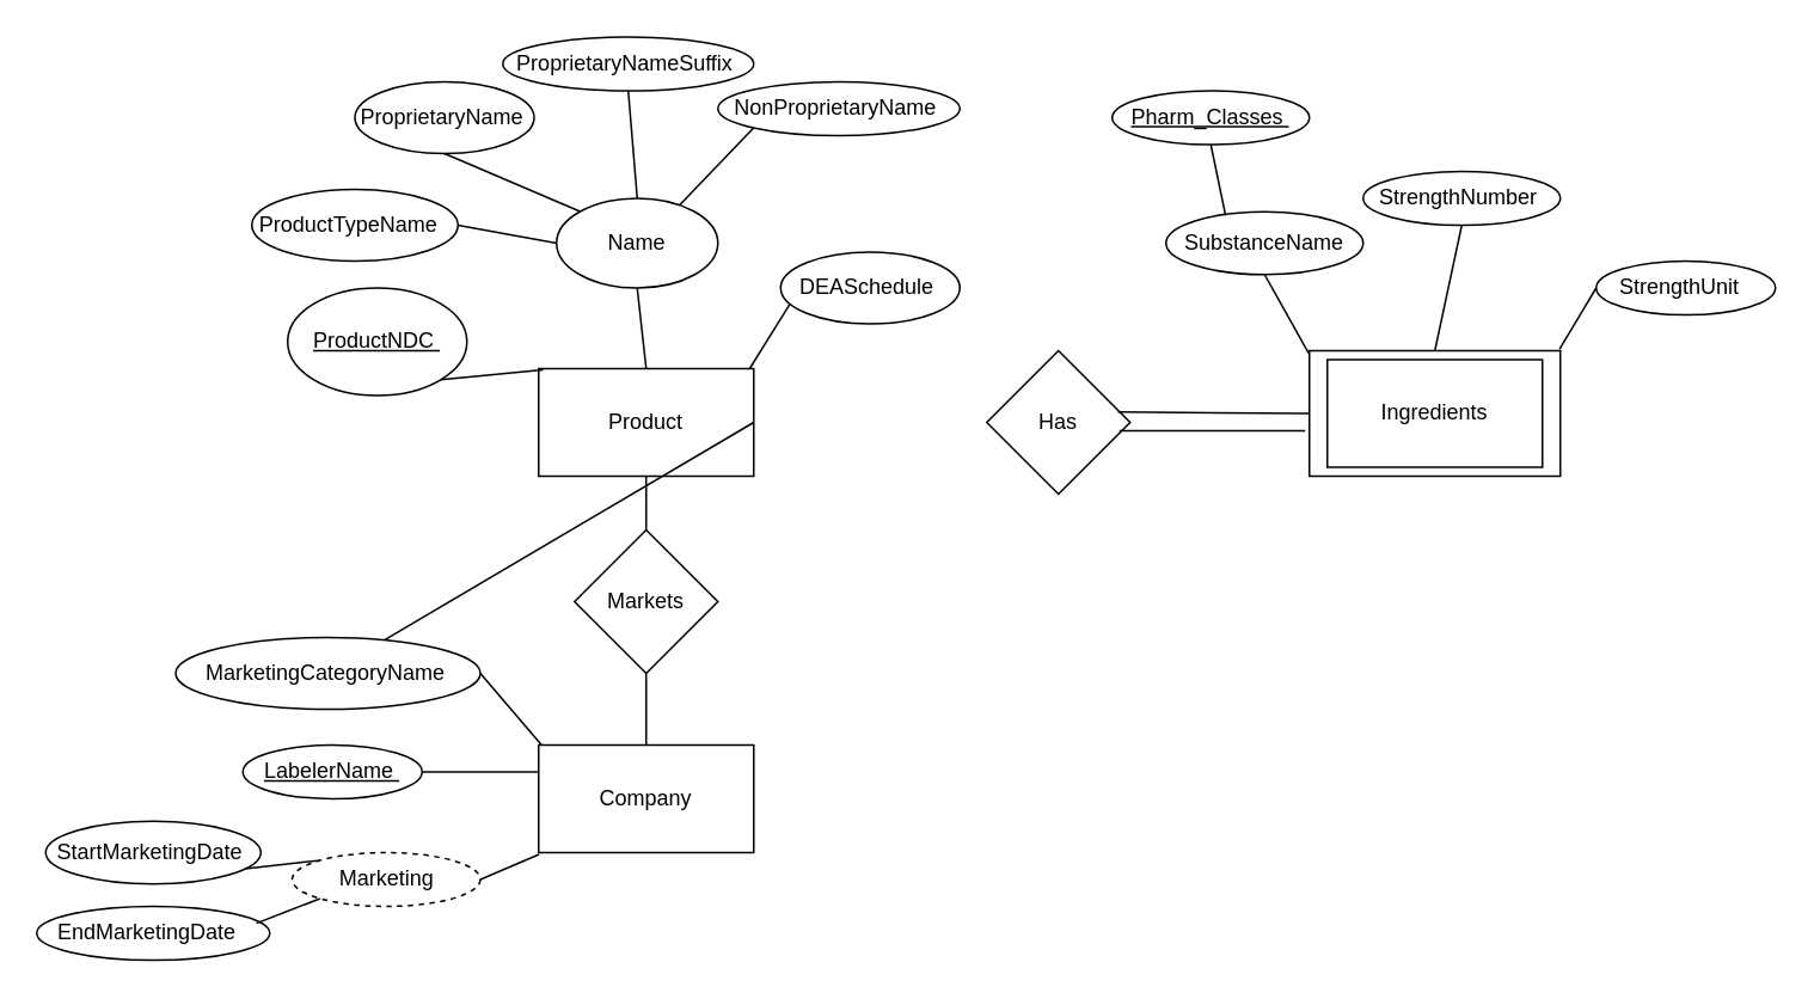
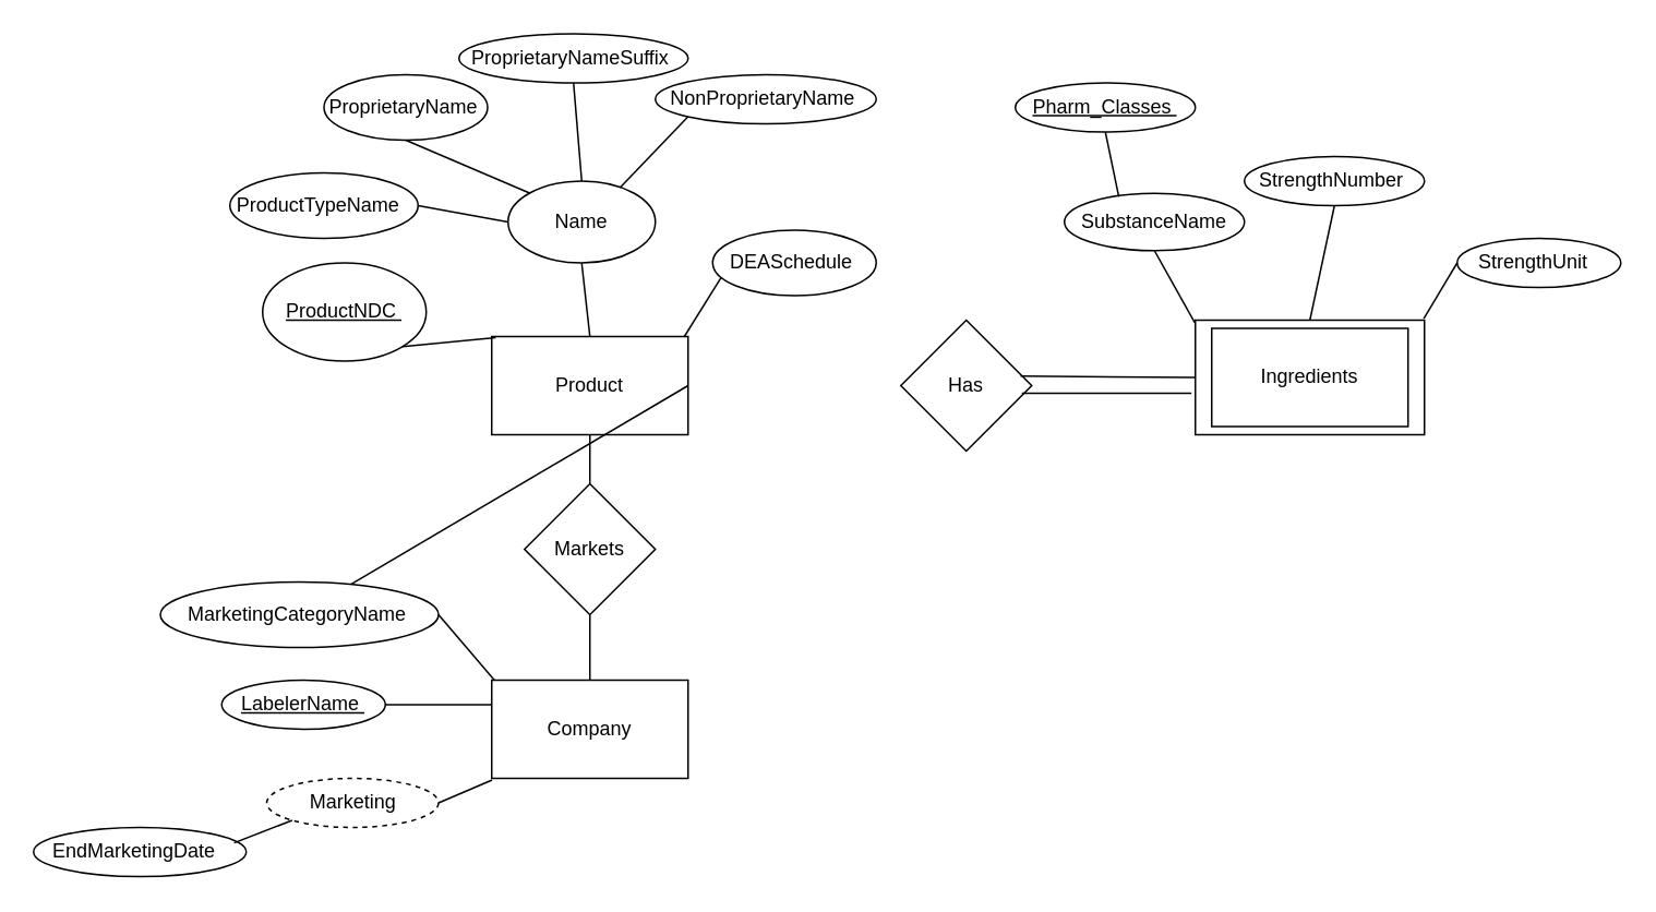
  <mxCell id="0" />
  <mxCell id="1" parent="0" />
  <mxCell id="2" value="Product" style="rounded=0;whiteSpace=wrap;html=1;" vertex="1" parent="1"><mxGeometry x="300" y="205" width="120" height="60" as="geometry" /></mxCell>
  <mxCell id="3" value="&lt;u&gt;ProductNDC&amp;nbsp;&lt;/u&gt;" style="ellipse;whiteSpace=wrap;html=1;" vertex="1" parent="1"><mxGeometry y="160" width="100" height="60" as="geometry" x="160" /></mxCell>
  <mxCell id="4" value="" style="endArrow=none;html=1;entryX=0.02;entryY=0.01;entryDx=0;entryDy=0;entryPerimeter=0;exitX=1;exitY=1;exitDx=0;exitDy=0;" edge="1" parent="1" source="3" target="2"><mxGeometry width="50" height="50" relative="1" as="geometry"><mxPoint x="320" y="110" as="sourcePoint" /><mxPoint x="370" y="60" as="targetPoint" /></mxGeometry></mxCell>
  <mxCell id="5" value="Name" style="ellipse;whiteSpace=wrap;html=1;" vertex="1" parent="1"><mxGeometry x="310" y="110" width="90" height="50" as="geometry" /></mxCell>
  <mxCell id="6" value="" style="endArrow=none;html=1;exitX=0.5;exitY=0;exitDx=0;exitDy=0;entryX=0.5;entryY=1;entryDx=0;entryDy=0;" edge="1" parent="1" source="2" target="5"><mxGeometry width="50" height="50" relative="1" as="geometry"><mxPoint x="480" y="145" as="sourcePoint" /><mxPoint x="530" y="95" as="targetPoint" /></mxGeometry></mxCell>
  <mxCell id="7" value="ProductTypeName&amp;nbsp;&amp;nbsp;" style="ellipse;whiteSpace=wrap;html=1;" vertex="1" parent="1"><mxGeometry x="140" y="105" width="115" height="40" as="geometry" /></mxCell>
  <mxCell id="8" value="ProprietaryName&amp;nbsp;" style="ellipse;whiteSpace=wrap;html=1;" vertex="1" parent="1"><mxGeometry x="197.5" y="45" width="100" height="40" as="geometry" /></mxCell>
  <mxCell id="9" value="ProprietaryNameSuffix&amp;nbsp;" style="ellipse;whiteSpace=wrap;html=1;" vertex="1" parent="1"><mxGeometry x="280" y="20" width="140" height="30" as="geometry" /></mxCell>
  <mxCell id="10" value="NonProprietaryName&amp;nbsp;" style="ellipse;whiteSpace=wrap;html=1;" vertex="1" parent="1"><mxGeometry x="400" y="45" width="135" height="30" as="geometry" /></mxCell>
  <mxCell id="11" value="" style="endArrow=none;html=1;entryX=1;entryY=0.5;entryDx=0;entryDy=0;exitX=0;exitY=0.5;exitDx=0;exitDy=0;" edge="1" parent="1" source="5" target="7"><mxGeometry width="50" height="50" relative="1" as="geometry"><mxPoint x="190" y="345" as="sourcePoint" /><mxPoint x="240" y="295" as="targetPoint" /></mxGeometry></mxCell>
  <mxCell id="12" value="" style="endArrow=none;html=1;entryX=0.5;entryY=1;entryDx=0;entryDy=0;exitX=0;exitY=0;exitDx=0;exitDy=0;" edge="1" parent="1" source="5" target="8"><mxGeometry width="50" height="50" relative="1" as="geometry"><mxPoint x="190" y="345" as="sourcePoint" /><mxPoint x="240" y="295" as="targetPoint" /></mxGeometry></mxCell>
  <mxCell id="13" value="" style="endArrow=none;html=1;entryX=0.5;entryY=1;entryDx=0;entryDy=0;exitX=0.5;exitY=0;exitDx=0;exitDy=0;" edge="1" parent="1" source="5" target="9"><mxGeometry width="50" height="50" relative="1" as="geometry"><mxPoint x="450" y="155" as="sourcePoint" /><mxPoint x="500" y="105" as="targetPoint" /></mxGeometry></mxCell>
  <mxCell id="14" value="" style="endArrow=none;html=1;entryX=0;entryY=1;entryDx=0;entryDy=0;exitX=0.76;exitY=0.08;exitDx=0;exitDy=0;exitPerimeter=0;" edge="1" parent="1" source="5" target="10"><mxGeometry width="50" height="50" relative="1" as="geometry"><mxPoint x="427.5" y="185" as="sourcePoint" /><mxPoint x="477.5" y="135" as="targetPoint" /></mxGeometry></mxCell>
  <mxCell id="15" value="Has" style="rhombus;whiteSpace=wrap;html=1;" vertex="1" parent="1"><mxGeometry x="550" y="195" width="80" height="80" as="geometry" /></mxCell>
  <mxCell id="16" value="" style="endArrow=none;html=1;exitX=1;exitY=0.5;exitDx=0;exitDy=0;" edge="1" parent="1" source="2" target="39"><mxGeometry width="50" height="50" relative="1" as="geometry"><mxPoint x="460" y="300" as="sourcePoint" /><mxPoint x="510" y="250" as="targetPoint" /></mxGeometry></mxCell>
  <mxCell id="17" value="SubstanceName" style="ellipse;whiteSpace=wrap;html=1;" vertex="1" parent="1"><mxGeometry x="650" y="117.5" width="110" height="35" as="geometry" /></mxCell>
  <mxCell id="18" value="StrengthNumber&amp;nbsp;" style="ellipse;whiteSpace=wrap;html=1;" vertex="1" parent="1"><mxGeometry x="760" y="95" width="110" height="30" as="geometry" /></mxCell>
  <mxCell id="19" value="" style="group" vertex="1" connectable="0" parent="1"><mxGeometry x="730" y="195" width="140" height="70" as="geometry" /></mxCell>
  <mxCell id="20" value="" style="rounded=0;whiteSpace=wrap;html=1;" vertex="1" parent="19"><mxGeometry width="140" height="70" as="geometry" /></mxCell>
  <mxCell id="21" value="&lt;span style=&quot;white-space: normal&quot;&gt;Ingredients&lt;/span&gt;" style="rounded=0;whiteSpace=wrap;html=1;" vertex="1" parent="19"><mxGeometry x="10" y="5" width="120" height="60" as="geometry" /></mxCell>
  <mxCell id="22" value="" style="endArrow=none;html=1;entryX=0.925;entryY=0.558;entryDx=0;entryDy=0;entryPerimeter=0;exitX=-0.017;exitY=0.637;exitDx=0;exitDy=0;exitPerimeter=0;" edge="1" parent="1" source="20" target="15"><mxGeometry width="50" height="50" relative="1" as="geometry"><mxPoint x="730" y="240" as="sourcePoint" /><mxPoint x="660" y="295" as="targetPoint" /></mxGeometry></mxCell>
  <mxCell id="23" value="" style="endArrow=none;html=1;entryX=0;entryY=0.5;entryDx=0;entryDy=0;exitX=0.915;exitY=0.428;exitDx=0;exitDy=0;exitPerimeter=0;" edge="1" parent="1" source="15" target="20"><mxGeometry width="50" height="50" relative="1" as="geometry"><mxPoint x="650" y="220" as="sourcePoint" /><mxPoint x="700" y="170" as="targetPoint" /></mxGeometry></mxCell>
  <mxCell id="24" value="DEASchedule&amp;nbsp;" style="ellipse;whiteSpace=wrap;html=1;" vertex="1" parent="1"><mxGeometry x="435" y="140" width="100" height="40" as="geometry" /></mxCell>
  <mxCell id="25" value="" style="endArrow=none;html=1;entryX=0.05;entryY=0.73;entryDx=0;entryDy=0;entryPerimeter=0;exitX=0.98;exitY=0.003;exitDx=0;exitDy=0;exitPerimeter=0;" edge="1" parent="1" source="2" target="24"><mxGeometry width="50" height="50" relative="1" as="geometry"><mxPoint x="140" y="345" as="sourcePoint" /><mxPoint x="190" y="295" as="targetPoint" /></mxGeometry></mxCell>
  <mxCell id="26" value="StrengthUnit&amp;nbsp;&amp;nbsp;" style="ellipse;whiteSpace=wrap;html=1;" vertex="1" parent="1"><mxGeometry x="890" y="145" width="100" height="30" as="geometry" /></mxCell>
  <mxCell id="27" value="" style="endArrow=none;html=1;entryX=-0.003;entryY=0.02;entryDx=0;entryDy=0;entryPerimeter=0;exitX=0.5;exitY=1;exitDx=0;exitDy=0;" edge="1" parent="1" source="17" target="20"><mxGeometry width="50" height="50" relative="1" as="geometry"><mxPoint x="640" y="220" as="sourcePoint" /><mxPoint x="690" y="170" as="targetPoint" /></mxGeometry></mxCell>
  <mxCell id="28" value="" style="endArrow=none;html=1;entryX=0.5;entryY=1;entryDx=0;entryDy=0;exitX=0.5;exitY=0;exitDx=0;exitDy=0;" edge="1" parent="1" source="20" target="18"><mxGeometry width="50" height="50" relative="1" as="geometry"><mxPoint x="760" y="335" as="sourcePoint" /><mxPoint x="810" y="285" as="targetPoint" /></mxGeometry></mxCell>
  <mxCell id="29" value="" style="endArrow=none;html=1;entryX=0;entryY=0.5;entryDx=0;entryDy=0;exitX=0.997;exitY=-0.014;exitDx=0;exitDy=0;exitPerimeter=0;" edge="1" parent="1" source="20" target="26"><mxGeometry width="50" height="50" relative="1" as="geometry"><mxPoint x="830" y="310" as="sourcePoint" /><mxPoint x="880" y="260" as="targetPoint" /></mxGeometry></mxCell>
  <mxCell id="30" value="&lt;u&gt;Pharm_Classes&amp;nbsp;&lt;/u&gt;" style="ellipse;whiteSpace=wrap;html=1;" vertex="1" parent="1"><mxGeometry x="620" y="50" width="110" height="30" as="geometry" /></mxCell>
  <mxCell id="31" value="" style="endArrow=none;html=1;entryX=0.302;entryY=0.06;entryDx=0;entryDy=0;exitX=0.5;exitY=1;exitDx=0;exitDy=0;entryPerimeter=0;" edge="1" parent="1" source="30" target="17"><mxGeometry width="50" height="50" relative="1" as="geometry"><mxPoint x="580" y="130" as="sourcePoint" /><mxPoint x="630" y="80" as="targetPoint" /></mxGeometry></mxCell>
  <mxCell id="32" value="Markets" style="rhombus;whiteSpace=wrap;html=1;" vertex="1" parent="1"><mxGeometry x="320" y="295" width="80" height="80" as="geometry" /></mxCell>
  <mxCell id="33" value="" style="group" vertex="1" connectable="0" parent="1"><mxGeometry x="20" y="355" width="400" height="180" as="geometry" /></mxCell>
  <mxCell id="34" value="Company" style="rounded=0;whiteSpace=wrap;html=1;" vertex="1" parent="33"><mxGeometry x="280" y="60" width="120" height="60" as="geometry" /></mxCell>
  <mxCell id="35" value="&lt;u&gt;LabelerName&amp;nbsp;&lt;/u&gt;" style="ellipse;whiteSpace=wrap;html=1;" vertex="1" parent="33"><mxGeometry x="115" y="60" width="100" height="30" as="geometry" /></mxCell>
- <mxCell id="36" value="StartMarketingDate&amp;nbsp;" style="ellipse;whiteSpace=wrap;html=1;" vertex="1" parent="33"><mxGeometry x="5" y="102.5" width="120" height="35" as="geometry" /></mxCell>
  <mxCell id="37" value="EndMarketingDate&amp;nbsp;&amp;nbsp;" style="ellipse;whiteSpace=wrap;html=1;" vertex="1" parent="33"><mxGeometry y="150" width="130" height="30" as="geometry" /></mxCell>
  <mxCell id="38" value="Marketing" style="ellipse;whiteSpace=wrap;html=1;dashed=1;" vertex="1" parent="33"><mxGeometry x="142.5" y="120" width="105" height="30" as="geometry" /></mxCell>
  <mxCell id="39" value="MarketingCategoryName&amp;nbsp;" style="ellipse;whiteSpace=wrap;html=1;" vertex="1" parent="33"><mxGeometry x="77.5" width="170" height="40" as="geometry" /></mxCell>
  <mxCell id="40" value="" style="endArrow=none;html=1;entryX=0.015;entryY=0.003;entryDx=0;entryDy=0;entryPerimeter=0;exitX=1;exitY=0.5;exitDx=0;exitDy=0;" edge="1" parent="33" source="39" target="34"><mxGeometry width="50" height="50" relative="1" as="geometry"><mxPoint x="255" y="50" as="sourcePoint" /><mxPoint x="305" as="targetPoint" /></mxGeometry></mxCell>
  <mxCell id="41" value="" style="endArrow=none;html=1;entryX=0;entryY=0.25;entryDx=0;entryDy=0;exitX=1;exitY=0.5;exitDx=0;exitDy=0;" edge="1" parent="33" source="35" target="34"><mxGeometry width="50" height="50" relative="1" as="geometry"><mxPoint x="197.5" y="110" as="sourcePoint" /><mxPoint x="247.5" y="60" as="targetPoint" /></mxGeometry></mxCell>
  <mxCell id="42" value="" style="endArrow=none;html=1;entryX=0.002;entryY=1.017;entryDx=0;entryDy=0;entryPerimeter=0;exitX=1;exitY=0.5;exitDx=0;exitDy=0;" edge="1" parent="33" source="38" target="34"><mxGeometry width="50" height="50" relative="1" as="geometry"><mxPoint x="280" y="175" as="sourcePoint" /><mxPoint x="330" y="125" as="targetPoint" /></mxGeometry></mxCell>
- <mxCell id="43" value="" style="endArrow=none;html=1;entryX=0;entryY=0;entryDx=0;entryDy=0;exitX=0.927;exitY=0.757;exitDx=0;exitDy=0;exitPerimeter=0;" edge="1" parent="33" source="36" target="38"><mxGeometry width="50" height="50" relative="1" as="geometry"><mxPoint x="120" y="230" as="sourcePoint" /><mxPoint x="170" y="180" as="targetPoint" /></mxGeometry></mxCell>
  <mxCell id="44" value="" style="endArrow=none;html=1;entryX=0;entryY=1;entryDx=0;entryDy=0;exitX=0.943;exitY=0.313;exitDx=0;exitDy=0;exitPerimeter=0;" edge="1" parent="33" source="37" target="38"><mxGeometry width="50" height="50" relative="1" as="geometry"><mxPoint x="112.5" y="240" as="sourcePoint" /><mxPoint x="162.5" y="190" as="targetPoint" /></mxGeometry></mxCell>
  <mxCell id="45" value="" style="endArrow=none;html=1;entryX=0.5;entryY=1;entryDx=0;entryDy=0;exitX=0.5;exitY=0;exitDx=0;exitDy=0;" edge="1" parent="1" source="32" target="2"><mxGeometry width="50" height="50" relative="1" as="geometry"><mxPoint x="395" y="335" as="sourcePoint" /><mxPoint x="445" y="285" as="targetPoint" /></mxGeometry></mxCell>
  <mxCell id="46" value="" style="endArrow=none;html=1;entryX=0.5;entryY=1;entryDx=0;entryDy=0;exitX=0.5;exitY=0;exitDx=0;exitDy=0;" edge="1" parent="1" source="34" target="32"><mxGeometry width="50" height="50" relative="1" as="geometry"><mxPoint x="430" y="435" as="sourcePoint" /><mxPoint x="480" y="385" as="targetPoint" /></mxGeometry></mxCell>
